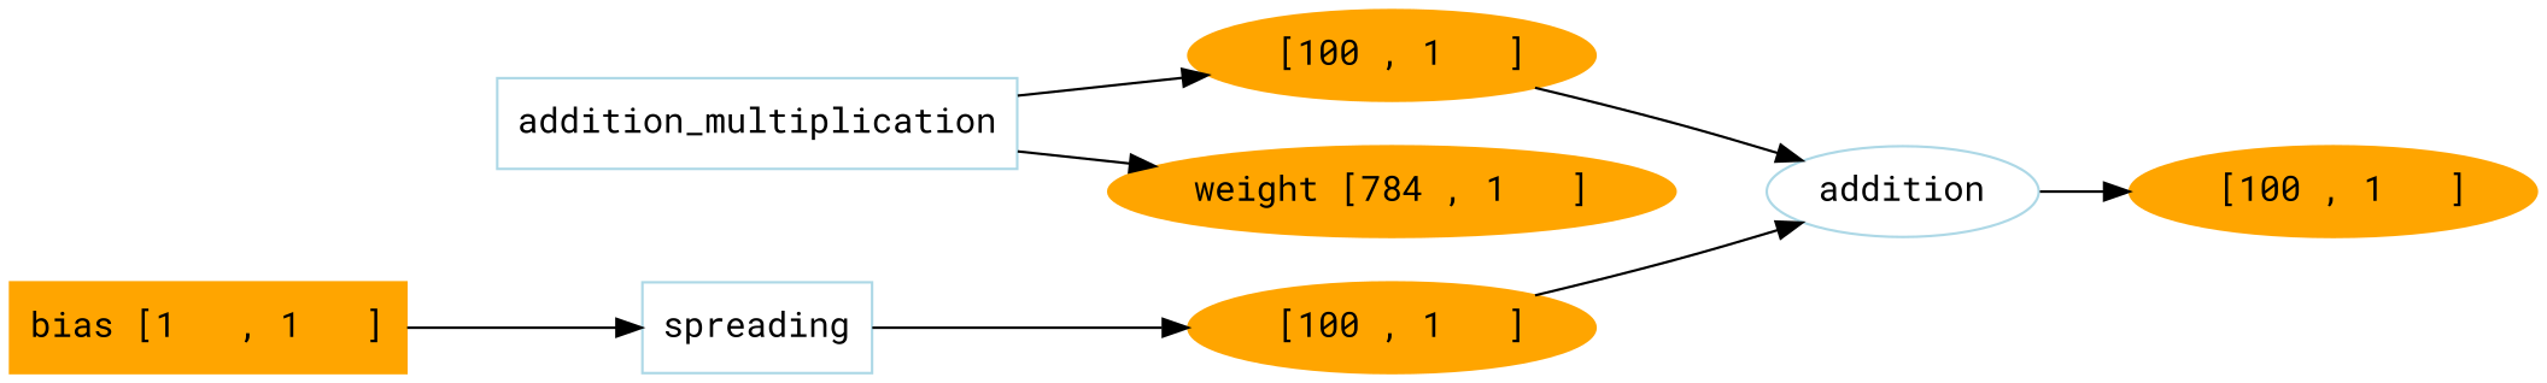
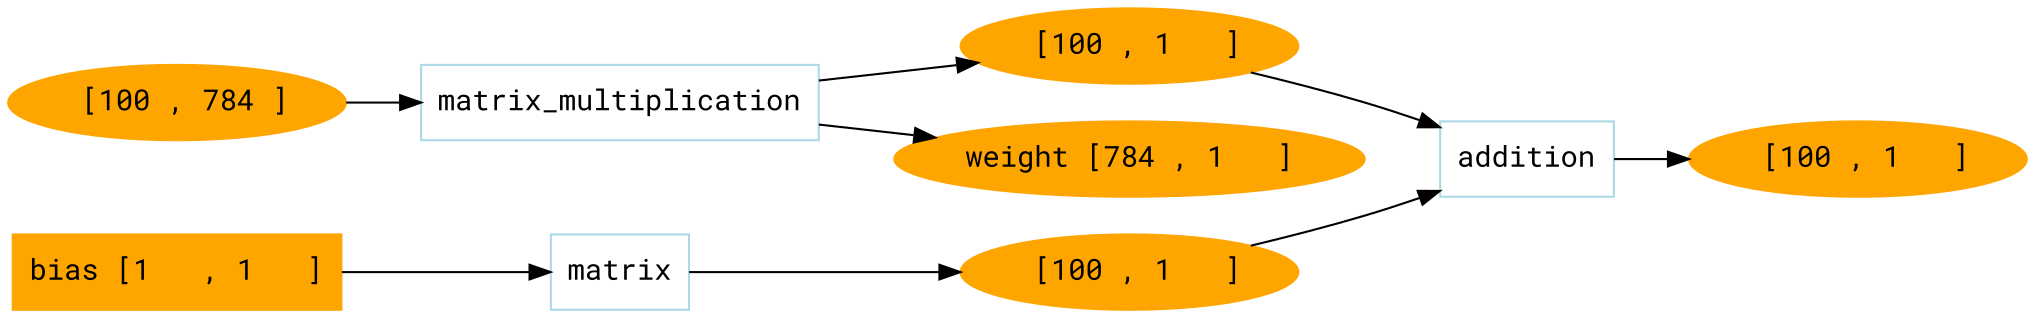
  digraph {
    fontname="Roboto Mono"
    rankdir=LR
    node [color=orange fontname="Roboto Mono" style=filled]
    edge [fontname="Roboto Mono"]
    n1 [label=" [100 , 1   ]"]
-   n2 [color=lightblue label=addition shape=ellipse stype=filled style=""]
+   n2 [color=lightblue label=addition shape=box stype=filled style=""]
    n3 [label=" [100 , 1   ]"]
    n4 [label=" [100 , 1   ]"]
-   n5 [color=lightblue label=addition_multiplication shape=box stype=filled style=""]
+   n5 [color=lightblue label=matrix_multiplication shape=box stype=filled style=""]
    n6 [label="weight [784 , 1   ]"]
-   n8 [color=lightblue label=spreading shape=box stype=filled style=""]
+   n7 [label=" [100 , 784 ]"]
+   n8 [color=lightblue label=matrix shape=box stype=filled style=""]
    n9 [label="bias [1   , 1   ]" shape=box]
    n2 -> n1
    n3 -> n2
    n4 -> n2
    n5 -> n3
    n5 -> n6
+   n7 -> n5
    n8 -> n4
    n9 -> n8
  }
